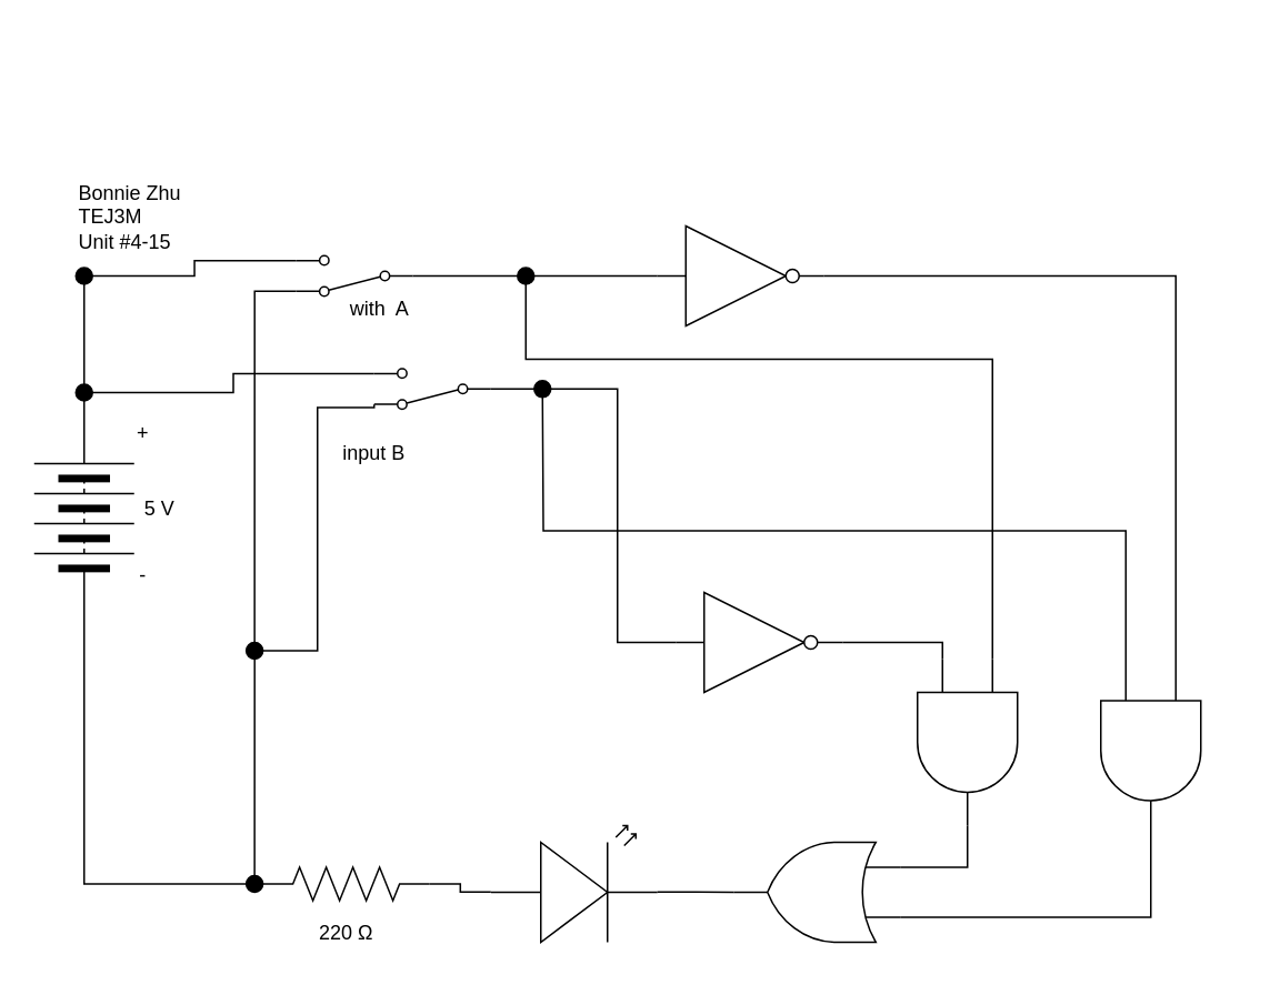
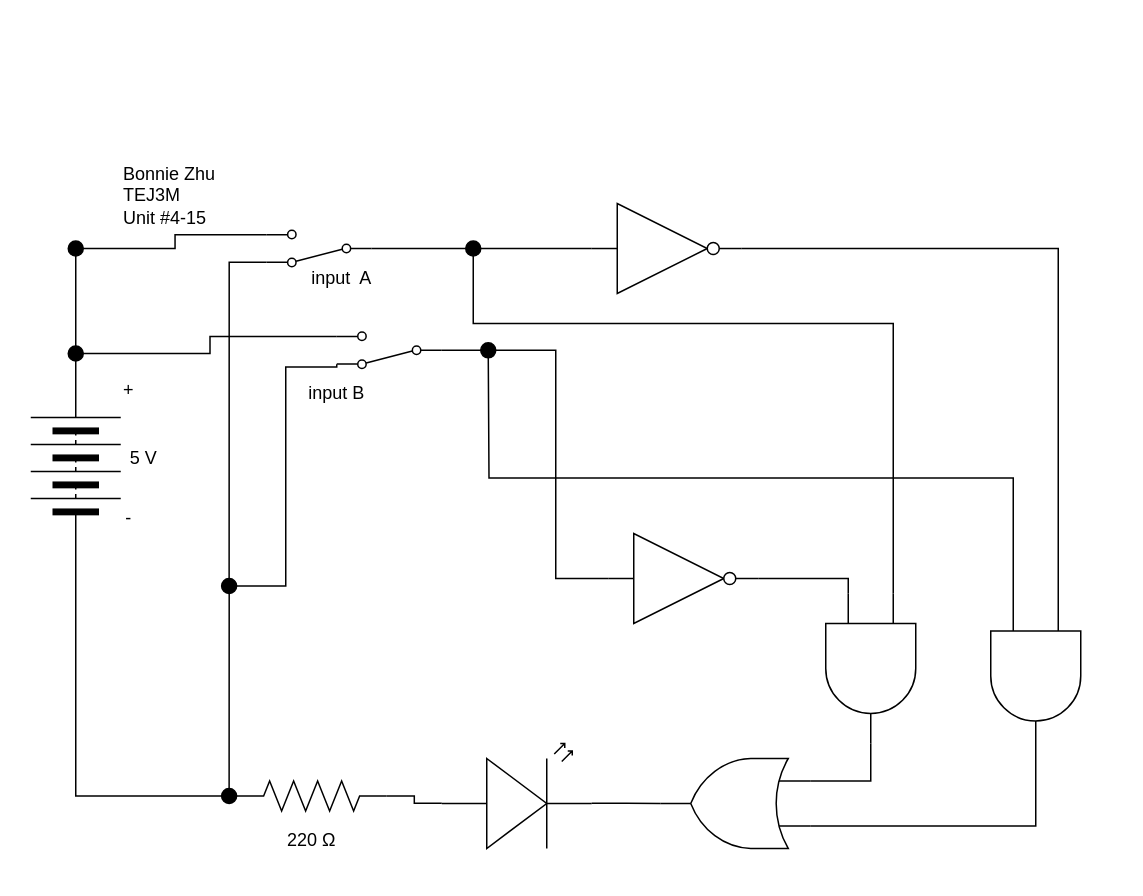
  <mxCell id="0" />
  <mxCell id="1" parent="0" />
  <mxCell id="2" style="edgeStyle=orthogonalEdgeStyle;rounded=0;html=1;entryX=0;entryY=0.57;entryDx=0;entryDy=0;entryPerimeter=0;fontSize=13;fontColor=#FFFFFF;endArrow=none;endFill=0;" parent="1" source="3" target="22" edge="1"><mxGeometry relative="1" as="geometry" /></mxCell>
  <mxCell id="3" value="" style="pointerEvents=1;verticalLabelPosition=bottom;shadow=0;dashed=0;align=center;html=1;verticalAlign=top;shape=mxgraph.electrical.resistors.resistor_2;direction=east;" parent="1" vertex="1"><mxGeometry x="157.25" y="520" width="100" height="20" as="geometry" /></mxCell>
  <mxCell id="4" style="edgeStyle=orthogonalEdgeStyle;rounded=0;html=1;exitX=0;exitY=0.5;exitDx=0;exitDy=0;entryX=0;entryY=0.5;entryDx=0;entryDy=0;fontSize=13;fontColor=#FFFFFF;endArrow=none;endFill=0;" parent="1" source="6" target="16" edge="1"><mxGeometry relative="1" as="geometry" /></mxCell>
  <mxCell id="5" style="edgeStyle=orthogonalEdgeStyle;rounded=0;html=1;exitX=1;exitY=0.5;exitDx=0;exitDy=0;entryX=0.5;entryY=1;entryDx=0;entryDy=0;fontSize=13;fontColor=#FFFFFF;endArrow=none;endFill=0;startArrow=none;" parent="1" source="25" target="20" edge="1"><mxGeometry relative="1" as="geometry"><Array as="points"><mxPoint x="50" y="235" /></Array></mxGeometry></mxCell>
  <mxCell id="6" value="" style="pointerEvents=1;verticalLabelPosition=bottom;shadow=0;dashed=0;align=center;html=1;verticalAlign=top;shape=mxgraph.electrical.miscellaneous.batteryStack;direction=north;" parent="1" vertex="1"><mxGeometry x="20" y="260" width="60" height="100" as="geometry" /></mxCell>
  <mxCell id="7" value="5 V" style="text;html=1;align=center;verticalAlign=middle;resizable=0;points=[];autosize=1;strokeColor=none;fillColor=none;" parent="1" vertex="1"><mxGeometry x="75" y="290" width="40" height="30" as="geometry" /></mxCell>
  <mxCell id="8" value="-" style="text;html=1;align=center;verticalAlign=middle;resizable=0;points=[];autosize=1;strokeColor=none;fillColor=none;" parent="1" vertex="1"><mxGeometry x="70" y="330" width="30" height="30" as="geometry" /></mxCell>
  <mxCell id="9" value="+" style="text;html=1;align=center;verticalAlign=middle;resizable=0;points=[];autosize=1;strokeColor=none;fillColor=none;" parent="1" vertex="1"><mxGeometry x="70" y="245" width="30" height="30" as="geometry" /></mxCell>
- <mxCell id="10" value="Bonnie Zhu&lt;br&gt;TEJ3M&lt;br&gt;Unit #4-15" style="text;html=1;align=left;verticalAlign=middle;resizable=0;points=[];autosize=1;strokeColor=none;fillColor=none;" parent="1" vertex="1"><mxGeometry x="45" y="100" width="80" height="60" as="geometry" /></mxCell>
+ <mxCell id="10" value="Bonnie Zhu&lt;br&gt;TEJ3M&lt;br&gt;Unit #4-15" style="text;html=1;align=left;verticalAlign=middle;resizable=0;points=[];autosize=1;strokeColor=none;fillColor=none;" parent="1" vertex="1"><mxGeometry x="80" y="100" width="80" height="60" as="geometry" /></mxCell>
  <mxCell id="11" style="edgeStyle=orthogonalEdgeStyle;rounded=0;html=1;exitX=1;exitY=0.12;exitDx=0;exitDy=0;entryX=0.5;entryY=0;entryDx=0;entryDy=0;fontSize=13;fontColor=#FFFFFF;endArrow=none;endFill=0;startArrow=none;" parent="1" source="29" target="16" edge="1"><mxGeometry relative="1" as="geometry"><Array as="points"><mxPoint x="152" y="387" /></Array></mxGeometry></mxCell>
  <mxCell id="12" style="edgeStyle=orthogonalEdgeStyle;rounded=0;html=1;exitX=1;exitY=0.88;exitDx=0;exitDy=0;entryX=1;entryY=0.5;entryDx=0;entryDy=0;fontSize=13;fontColor=#FFFFFF;endArrow=none;endFill=0;" parent="1" source="14" target="20" edge="1"><mxGeometry relative="1" as="geometry" /></mxCell>
  <mxCell id="13" style="edgeStyle=orthogonalEdgeStyle;rounded=0;html=1;exitX=0;exitY=0.5;exitDx=0;exitDy=0;entryX=0;entryY=0.5;entryDx=0;entryDy=0;endArrow=none;endFill=0;" edge="1" parent="1" source="14" target="46"><mxGeometry relative="1" as="geometry" /></mxCell>
  <mxCell id="14" value="" style="shape=mxgraph.electrical.electro-mechanical.twoWaySwitch;aspect=fixed;elSwitchState=2;direction=west;flipV=0;rotation=0;" parent="1" vertex="1"><mxGeometry x="177.25" y="152.87" width="70" height="24.27" as="geometry" /></mxCell>
  <mxCell id="15" style="edgeStyle=orthogonalEdgeStyle;rounded=0;html=1;entryX=0;entryY=0.5;entryDx=0;entryDy=0;entryPerimeter=0;fontSize=13;fontColor=#FFFFFF;endArrow=none;endFill=0;exitX=1;exitY=0.5;exitDx=0;exitDy=0;" parent="1" source="16" target="3" edge="1"><mxGeometry relative="1" as="geometry"><mxPoint x="100" y="485" as="sourcePoint" /></mxGeometry></mxCell>
  <mxCell id="16" value="" style="ellipse;whiteSpace=wrap;html=1;aspect=fixed;strokeColor=#000000;fillColor=#000000;" parent="1" vertex="1"><mxGeometry x="147.25" y="525" width="10" height="10" as="geometry" /></mxCell>
  <mxCell id="17" value="&lt;div style=&quot;text-align: left; font-size: 13px;&quot;&gt;&lt;font style=&quot;font-size: 13px;&quot; color=&quot;#ffffff&quot; face=&quot;ArtifaktElement-Medium, sans-serif&quot;&gt;XOR Gate with Gates&lt;/font&gt;&lt;/div&gt;&lt;div style=&quot;text-align: left; font-size: 13px;&quot;&gt;&lt;font style=&quot;font-size: 13px;&quot; color=&quot;#ffffff&quot; face=&quot;ArtifaktElement-Medium, sans-serif&quot;&gt;&lt;br&gt;&lt;/font&gt;&lt;/div&gt;&lt;div style=&quot;text-align: left; font-size: 13px;&quot;&gt;&lt;font style=&quot;font-size: 13px;&quot; color=&quot;#ffffff&quot; face=&quot;ArtifaktElement-Medium, sans-serif&quot;&gt;A | Output&lt;/font&gt;&lt;/div&gt;&lt;div style=&quot;text-align: left; font-size: 13px;&quot;&gt;&lt;font style=&quot;font-size: 13px;&quot; color=&quot;#ffffff&quot; face=&quot;ArtifaktElement-Medium, sans-serif&quot;&gt;----------------&lt;/font&gt;&lt;/div&gt;&lt;div style=&quot;text-align: left; font-size: 13px;&quot;&gt;&lt;font style=&quot;font-size: 13px;&quot; color=&quot;#ffffff&quot; face=&quot;ArtifaktElement-Medium, sans-serif&quot;&gt;0 | 0 | 0&lt;/font&gt;&lt;/div&gt;&lt;div style=&quot;text-align: left; font-size: 13px;&quot;&gt;&lt;span style=&quot;color: rgb(255, 255, 255); font-family: ArtifaktElement-Medium, sans-serif;&quot;&gt;0 | 1 | 1&lt;/span&gt;&lt;font style=&quot;font-size: 13px;&quot; color=&quot;#ffffff&quot; face=&quot;ArtifaktElement-Medium, sans-serif&quot;&gt;&lt;br&gt;&lt;/font&gt;&lt;/div&gt;&lt;div style=&quot;text-align: left; font-size: 13px;&quot;&gt;&lt;span style=&quot;color: rgb(255, 255, 255); font-family: ArtifaktElement-Medium, sans-serif;&quot;&gt;1 | 0 | 1&lt;/span&gt;&lt;span style=&quot;color: rgb(255, 255, 255); font-family: ArtifaktElement-Medium, sans-serif;&quot;&gt;&lt;br&gt;&lt;/span&gt;&lt;/div&gt;&lt;div style=&quot;text-align: left; font-size: 13px;&quot;&gt;&lt;span style=&quot;color: rgb(255, 255, 255); font-family: ArtifaktElement-Medium, sans-serif;&quot;&gt;1 | 1 | 0&lt;/span&gt;&lt;span style=&quot;color: rgb(255, 255, 255); font-family: ArtifaktElement-Medium, sans-serif;&quot;&gt;&lt;br&gt;&lt;/span&gt;&lt;/div&gt;&lt;div style=&quot;text-align: left; font-size: 13px;&quot;&gt;&lt;br&gt;&lt;/div&gt;" style="text;html=1;align=center;verticalAlign=middle;resizable=0;points=[];autosize=1;strokeColor=none;fillColor=none;" parent="1" vertex="1"><mxGeometry x="320" y="20" width="150" height="150" as="geometry" /></mxCell>
- <mxCell id="18" value="with&amp;nbsp; A" style="text;html=1;align=center;verticalAlign=middle;resizable=0;points=[];autosize=1;strokeColor=none;fillColor=none;labelBackgroundColor=none;" parent="1" vertex="1"><mxGeometry x="197.25" y="170" width="60" height="30" as="geometry" /></mxCell>
+ <mxCell id="18" value="input&amp;nbsp; A" style="text;html=1;align=center;verticalAlign=middle;resizable=0;points=[];autosize=1;strokeColor=none;fillColor=none;labelBackgroundColor=none;" parent="1" vertex="1"><mxGeometry x="197.25" y="170" width="60" height="30" as="geometry" /></mxCell>
  <mxCell id="19" value="220 Ω&lt;span style=&quot;&quot;&gt;&lt;br&gt;&lt;/span&gt;" style="text;html=1;align=center;verticalAlign=middle;resizable=0;points=[];autosize=1;strokeColor=none;fillColor=none;rotation=0;" parent="1" vertex="1"><mxGeometry x="177.25" y="545" width="60" height="30" as="geometry" /></mxCell>
  <mxCell id="20" value="" style="ellipse;whiteSpace=wrap;html=1;aspect=fixed;strokeColor=#000000;fillColor=#000000;" parent="1" vertex="1"><mxGeometry x="45" y="160" width="10" height="10" as="geometry" /></mxCell>
  <mxCell id="21" style="edgeStyle=orthogonalEdgeStyle;html=1;exitX=1;exitY=0.57;exitDx=0;exitDy=0;exitPerimeter=0;entryX=1;entryY=0.5;entryDx=0;entryDy=0;entryPerimeter=0;rounded=0;endArrow=none;endFill=0;" edge="1" parent="1" source="22" target="33"><mxGeometry relative="1" as="geometry" /></mxCell>
  <mxCell id="22" value="" style="verticalLabelPosition=bottom;shadow=0;dashed=0;align=center;html=1;verticalAlign=top;shape=mxgraph.electrical.opto_electronics.led_2;pointerEvents=1;direction=west;rotation=-180;" parent="1" vertex="1"><mxGeometry x="294" y="495" width="100" height="70" as="geometry" /></mxCell>
  <mxCell id="23" value="" style="edgeStyle=orthogonalEdgeStyle;rounded=0;html=1;exitX=1;exitY=0.5;exitDx=0;exitDy=0;entryX=0.5;entryY=1;entryDx=0;entryDy=0;fontSize=13;fontColor=#FFFFFF;endArrow=none;endFill=0;" parent="1" source="6" target="25" edge="1"><mxGeometry relative="1" as="geometry"><mxPoint x="50" y="260" as="sourcePoint" /><mxPoint x="50" y="202.13" as="targetPoint" /></mxGeometry></mxCell>
  <mxCell id="24" style="edgeStyle=orthogonalEdgeStyle;rounded=0;html=1;entryX=1;entryY=0.88;entryDx=0;entryDy=0;endArrow=none;endFill=0;" parent="1" source="25" target="27" edge="1"><mxGeometry relative="1" as="geometry" /></mxCell>
  <mxCell id="25" value="" style="ellipse;whiteSpace=wrap;html=1;aspect=fixed;strokeColor=#000000;fillColor=#000000;" parent="1" vertex="1"><mxGeometry x="45" y="230" width="10" height="10" as="geometry" /></mxCell>
  <mxCell id="26" style="edgeStyle=orthogonalEdgeStyle;rounded=0;html=1;exitX=1;exitY=0.12;exitDx=0;exitDy=0;endArrow=none;endFill=0;entryX=1;entryY=0.5;entryDx=0;entryDy=0;" parent="1" source="27" target="29" edge="1"><mxGeometry relative="1" as="geometry"><mxPoint x="190" y="395" as="targetPoint" /><Array as="points"><mxPoint x="224" y="244" /><mxPoint x="190" y="244" /><mxPoint x="190" y="390" /></Array></mxGeometry></mxCell>
  <mxCell id="27" value="" style="shape=mxgraph.electrical.electro-mechanical.twoWaySwitch;aspect=fixed;elSwitchState=2;direction=west;flipV=0;rotation=0;" parent="1" vertex="1"><mxGeometry x="224" y="220.73" width="70" height="24.27" as="geometry" /></mxCell>
  <mxCell id="28" value="" style="edgeStyle=orthogonalEdgeStyle;rounded=0;html=1;exitX=1;exitY=0.12;exitDx=0;exitDy=0;entryX=0.5;entryY=0;entryDx=0;entryDy=0;fontSize=13;fontColor=#FFFFFF;endArrow=none;endFill=0;" parent="1" source="14" target="29" edge="1"><mxGeometry relative="1" as="geometry"><mxPoint x="177.25" y="174.228" as="sourcePoint" /><mxPoint x="152.25" y="475" as="targetPoint" /></mxGeometry></mxCell>
  <mxCell id="29" value="" style="ellipse;whiteSpace=wrap;html=1;aspect=fixed;strokeColor=#000000;fillColor=#000000;" parent="1" vertex="1"><mxGeometry x="147.25" y="385" width="10" height="10" as="geometry" /></mxCell>
- <mxCell id="30" value="input B&amp;nbsp;&amp;nbsp;" style="text;html=1;align=center;verticalAlign=middle;resizable=0;points=[];autosize=1;strokeColor=none;fillColor=none;labelBackgroundColor=none;" parent="1" vertex="1"><mxGeometry x="192.25" y="257.13" width="70" height="30" as="geometry" /></mxCell>
+ <mxCell id="30" value="input B&amp;nbsp;&amp;nbsp;" style="text;html=1;align=center;verticalAlign=middle;resizable=0;points=[];autosize=1;strokeColor=none;fillColor=none;labelBackgroundColor=none;" parent="1" vertex="1"><mxGeometry x="192.25" y="247.13" width="70" height="30" as="geometry" /></mxCell>
  <mxCell id="31" style="edgeStyle=orthogonalEdgeStyle;rounded=0;html=1;exitX=0;exitY=0.75;exitDx=0;exitDy=0;exitPerimeter=0;entryX=1;entryY=0.5;entryDx=0;entryDy=0;entryPerimeter=0;endArrow=none;endFill=0;" edge="1" parent="1" source="33" target="38"><mxGeometry relative="1" as="geometry" /></mxCell>
  <mxCell id="32" style="edgeStyle=orthogonalEdgeStyle;rounded=0;html=1;exitX=0;exitY=0.25;exitDx=0;exitDy=0;exitPerimeter=0;entryX=1;entryY=0.5;entryDx=0;entryDy=0;entryPerimeter=0;endArrow=none;endFill=0;" edge="1" parent="1" source="33" target="40"><mxGeometry relative="1" as="geometry" /></mxCell>
  <mxCell id="33" value="" style="verticalLabelPosition=bottom;shadow=0;dashed=0;align=center;html=1;verticalAlign=top;shape=mxgraph.electrical.logic_gates.logic_gate;operation=or;rotation=-180;" parent="1" vertex="1"><mxGeometry x="440" y="505" width="100" height="60" as="geometry" /></mxCell>
  <mxCell id="34" style="edgeStyle=orthogonalEdgeStyle;rounded=0;html=1;exitX=0;exitY=0.5;exitDx=0;exitDy=0;exitPerimeter=0;endArrow=none;endFill=0;entryX=0;entryY=0.5;entryDx=0;entryDy=0;startArrow=none;" edge="1" parent="1" source="42" target="27"><mxGeometry relative="1" as="geometry"><mxPoint x="360" y="275" as="targetPoint" /><Array as="points" /></mxGeometry></mxCell>
  <mxCell id="35" value="" style="verticalLabelPosition=bottom;shadow=0;dashed=0;align=center;html=1;verticalAlign=top;shape=mxgraph.electrical.logic_gates.inverter_2;rotation=0;" parent="1" vertex="1"><mxGeometry x="405" y="355" width="100" height="60" as="geometry" /></mxCell>
  <mxCell id="36" style="edgeStyle=orthogonalEdgeStyle;rounded=0;html=1;exitX=0;exitY=0.75;exitDx=0;exitDy=0;exitPerimeter=0;entryX=1;entryY=0.5;entryDx=0;entryDy=0;entryPerimeter=0;endArrow=none;endFill=0;" edge="1" parent="1" source="38" target="35"><mxGeometry relative="1" as="geometry" /></mxCell>
  <mxCell id="37" style="edgeStyle=orthogonalEdgeStyle;rounded=0;html=1;exitX=0;exitY=0.25;exitDx=0;exitDy=0;exitPerimeter=0;entryX=0.5;entryY=1;entryDx=0;entryDy=0;endArrow=none;endFill=0;" edge="1" parent="1" source="38" target="46"><mxGeometry relative="1" as="geometry"><Array as="points"><mxPoint x="595" y="215" /><mxPoint x="315" y="215" /></Array></mxGeometry></mxCell>
  <mxCell id="38" value="" style="verticalLabelPosition=bottom;shadow=0;dashed=0;align=center;html=1;verticalAlign=top;shape=mxgraph.electrical.logic_gates.logic_gate;operation=and;rotation=90;" vertex="1" parent="1"><mxGeometry x="530" y="415" width="100" height="60" as="geometry" /></mxCell>
  <mxCell id="39" style="edgeStyle=orthogonalEdgeStyle;rounded=0;html=1;exitX=0;exitY=0.75;exitDx=0;exitDy=0;exitPerimeter=0;endArrow=none;endFill=0;" edge="1" parent="1" source="40"><mxGeometry relative="1" as="geometry"><mxPoint x="325" y="235" as="targetPoint" /></mxGeometry></mxCell>
  <mxCell id="40" value="" style="verticalLabelPosition=bottom;shadow=0;dashed=0;align=center;html=1;verticalAlign=top;shape=mxgraph.electrical.logic_gates.logic_gate;operation=and;rotation=90;" vertex="1" parent="1"><mxGeometry x="640" y="420" width="100" height="60" as="geometry" /></mxCell>
  <mxCell id="41" value="" style="edgeStyle=orthogonalEdgeStyle;rounded=0;html=1;exitX=0;exitY=0.5;exitDx=0;exitDy=0;exitPerimeter=0;endArrow=none;endFill=0;entryX=0;entryY=0.5;entryDx=0;entryDy=0;" edge="1" parent="1" source="35" target="42"><mxGeometry relative="1" as="geometry"><mxPoint x="294" y="232.865" as="targetPoint" /><mxPoint x="405" y="385" as="sourcePoint" /><Array as="points"><mxPoint x="370" y="385" /><mxPoint x="370" y="233" /></Array></mxGeometry></mxCell>
  <mxCell id="42" value="" style="ellipse;whiteSpace=wrap;html=1;aspect=fixed;strokeColor=#000000;fillColor=#000000;" vertex="1" parent="1"><mxGeometry x="320" y="227.87" width="10" height="10" as="geometry" /></mxCell>
  <mxCell id="43" style="edgeStyle=orthogonalEdgeStyle;rounded=0;html=1;exitX=0;exitY=0.5;exitDx=0;exitDy=0;exitPerimeter=0;entryX=1;entryY=0.5;entryDx=0;entryDy=0;endArrow=none;endFill=0;" edge="1" parent="1" source="45" target="46"><mxGeometry relative="1" as="geometry" /></mxCell>
  <mxCell id="44" style="edgeStyle=orthogonalEdgeStyle;rounded=0;html=1;exitX=1;exitY=0.5;exitDx=0;exitDy=0;exitPerimeter=0;entryX=0;entryY=0.25;entryDx=0;entryDy=0;entryPerimeter=0;endArrow=none;endFill=0;" edge="1" parent="1" source="45" target="40"><mxGeometry relative="1" as="geometry" /></mxCell>
  <mxCell id="45" value="" style="verticalLabelPosition=bottom;shadow=0;dashed=0;align=center;html=1;verticalAlign=top;shape=mxgraph.electrical.logic_gates.inverter_2;rotation=0;" vertex="1" parent="1"><mxGeometry x="394" y="135.01" width="100" height="60" as="geometry" /></mxCell>
  <mxCell id="46" value="" style="ellipse;whiteSpace=wrap;html=1;aspect=fixed;strokeColor=#000000;fillColor=#000000;fontStyle=1" vertex="1" parent="1"><mxGeometry x="310" y="160" width="10" height="10" as="geometry" /></mxCell>
